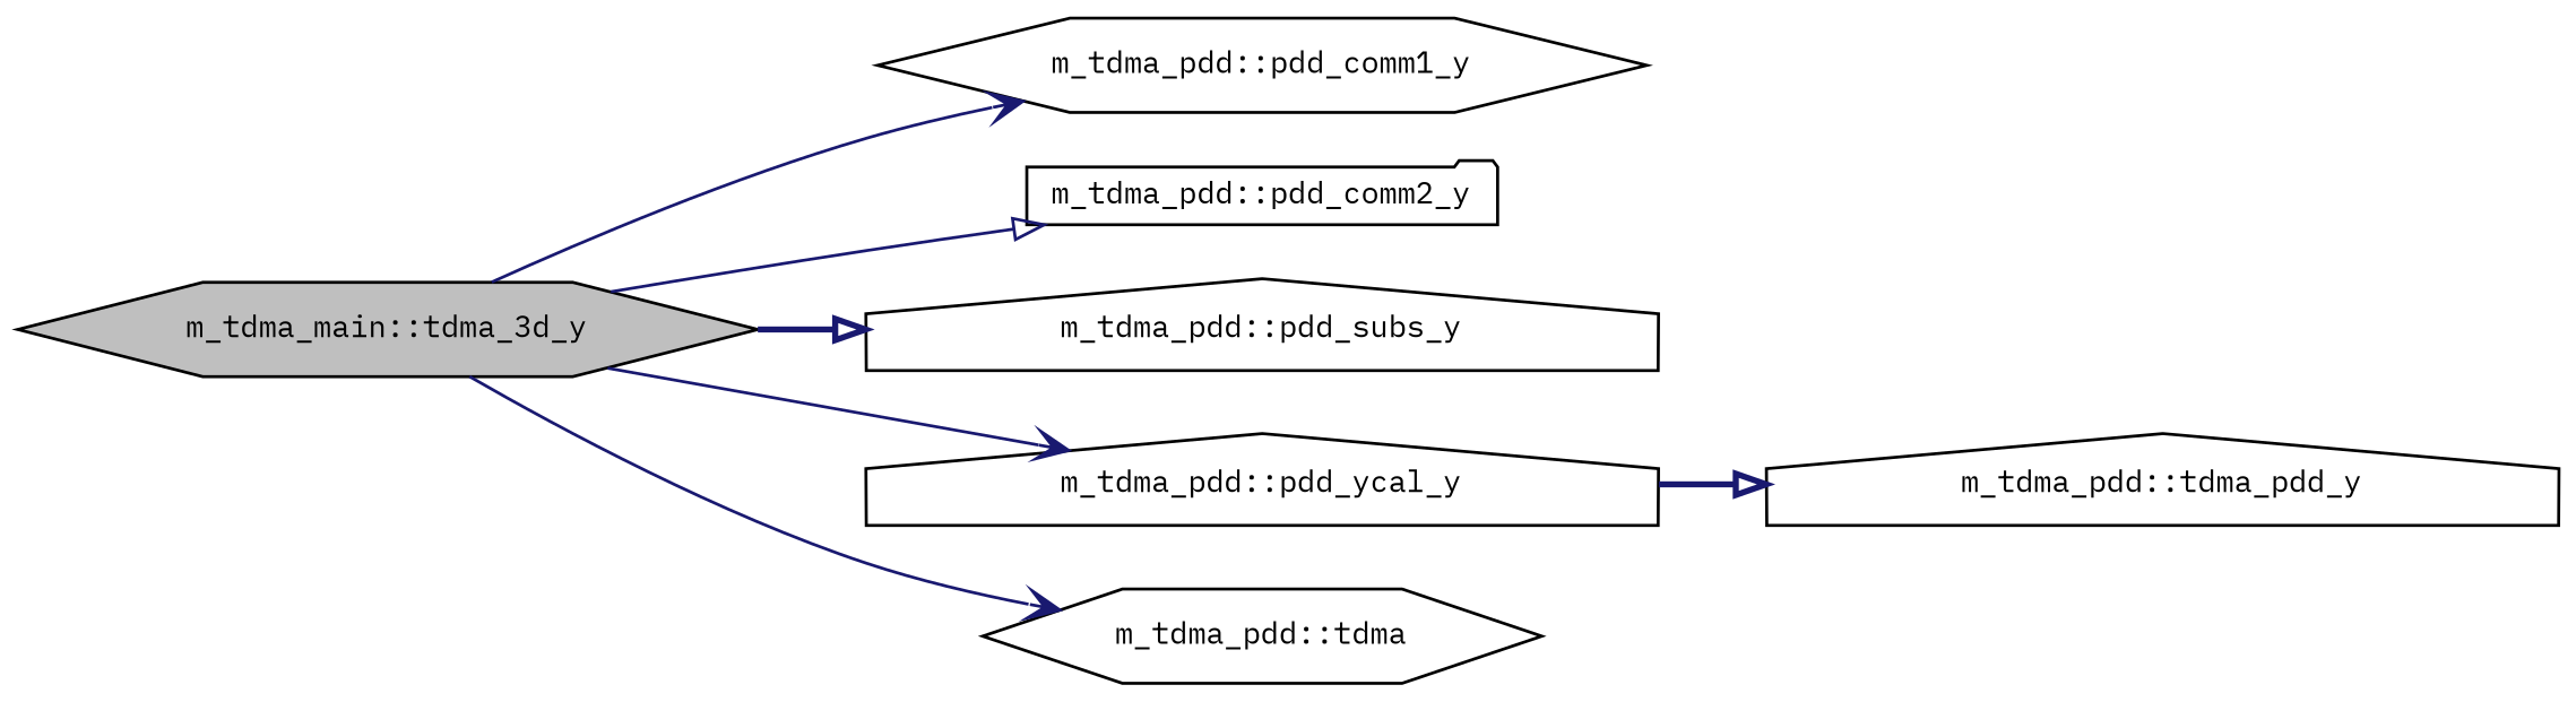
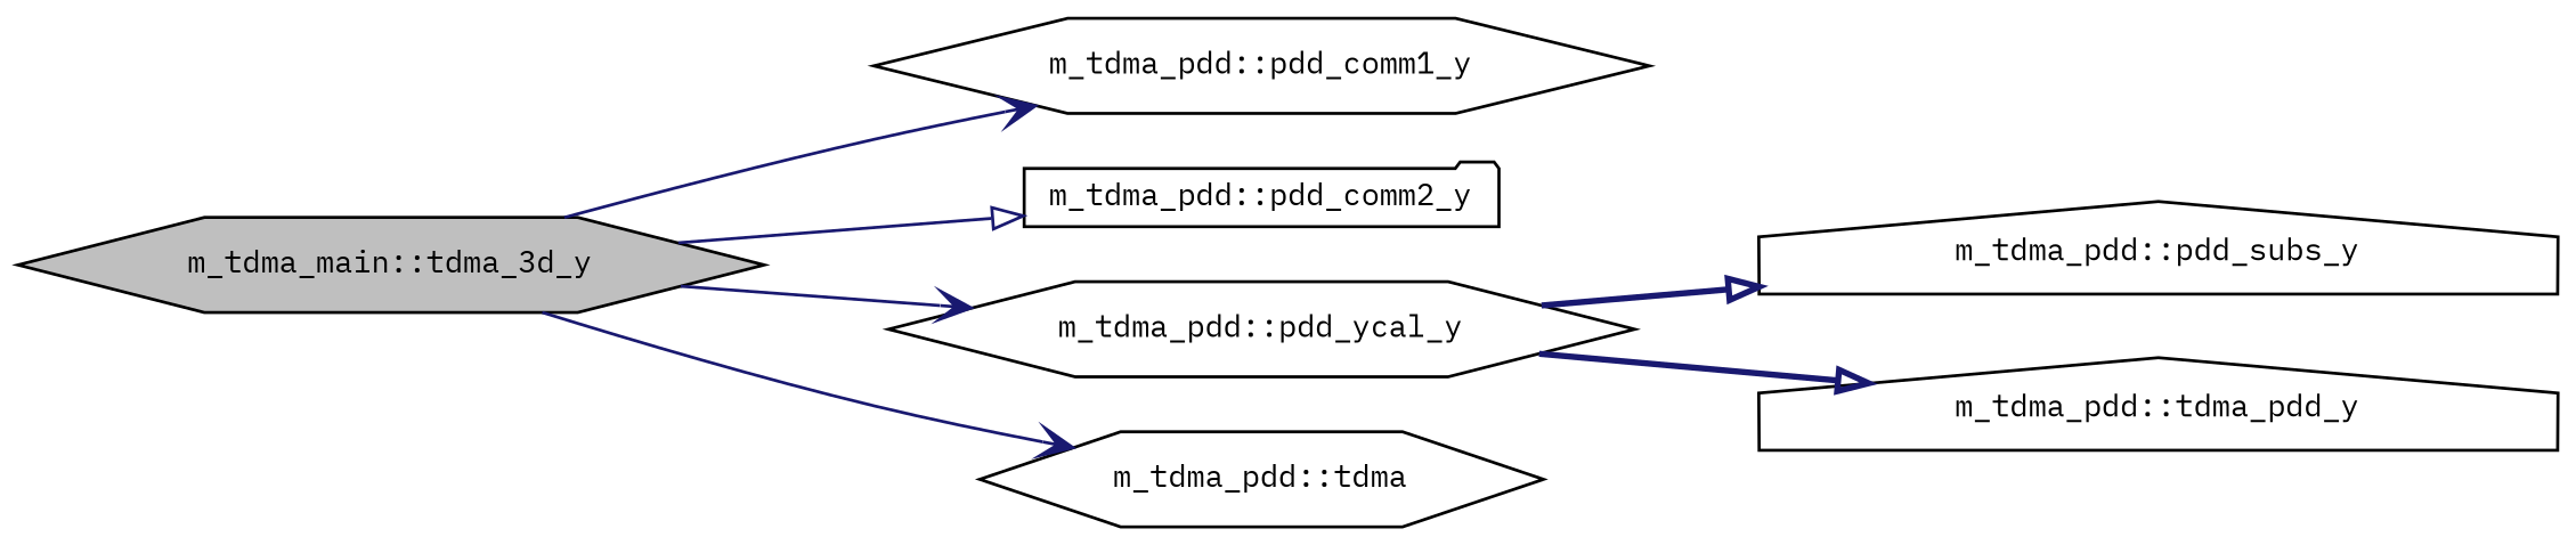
  digraph {
    fontname="IBM Plex Mono"
    rankdir=LR
    node [color=black fillcolor=white fontname="IBM Plex Mono" fontsize=10 shape=hexagon style=filled]
    edge [arrowhead=vee color=midnightblue fontname="IBM Plex Mono" fontsize=10 labelfontname=Helvetica labelfontsize=10 style=solid]
    n1 [fillcolor=grey75 fontcolor=black height=0.2 label="m_tdma_main::tdma_3d_y" width=0.4]
    n2 [height=0.2 label="m_tdma_pdd::pdd_comm1_y" width=0.4]
    n3 [height=0.2 label="m_tdma_pdd::pdd_comm2_y" shape=folder width=0.4]
    n4 [height=0.2 label="m_tdma_pdd::pdd_subs_y" shape=house width=0.4]
-   n5 [height=0.2 label="m_tdma_pdd::pdd_ycal_y" shape=house width=0.4]
+   n5 [height=0.2 label="m_tdma_pdd::pdd_ycal_y" width=0.4]
    n6 [height=0.2 label="m_tdma_pdd::tdma" width=0.4]
    n7 [height=0.2 label="m_tdma_pdd::tdma_pdd_y" shape=house width=0.4]
    n1 -> n2
    n1 -> n3 [arrowhead=onormal]
-   n1 -> n4 [arrowhead=onormal style=bold]
+   n5 -> n4 [arrowhead=onormal style=bold]
    n1 -> n5
    n1 -> n6
    n5 -> n7 [arrowhead=onormal style=bold]
  }
